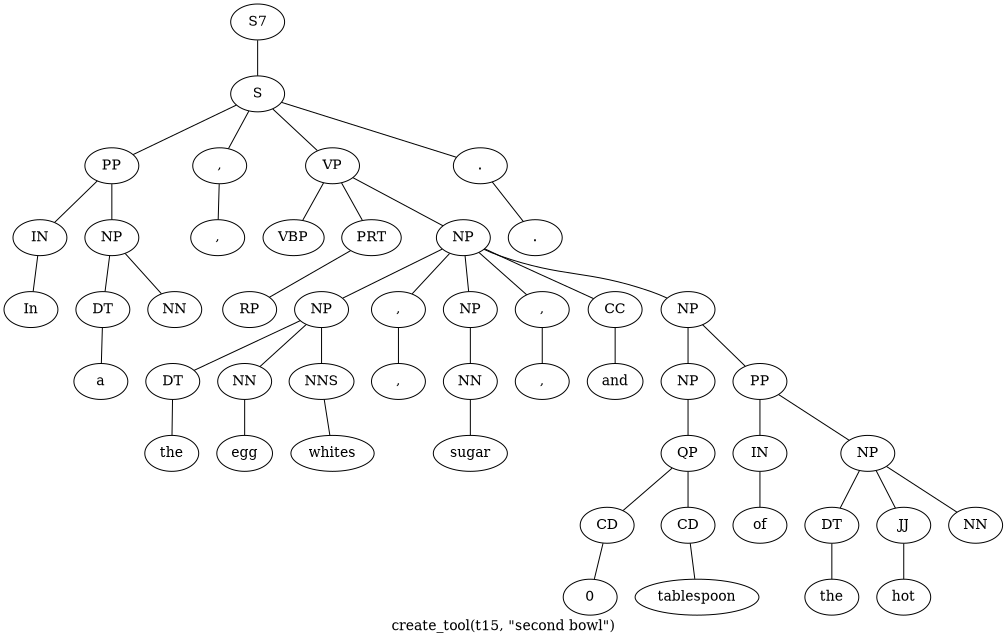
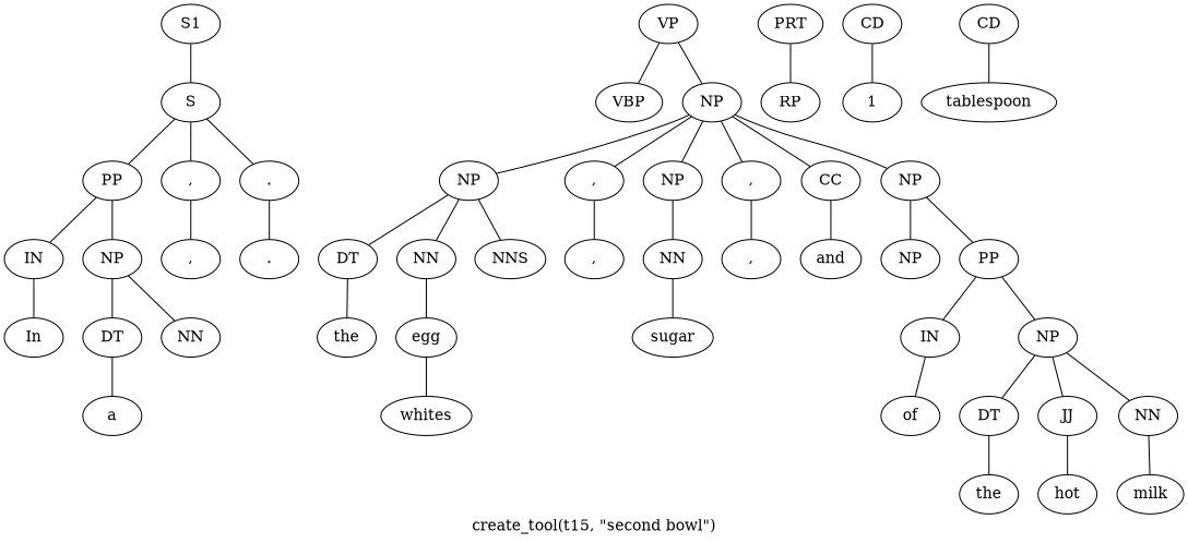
  graph {
    label="create_tool(t15, \"second bowl\")"
-   n1 [label=S7]
+   n1 [label=S1]
    n2 [label=S]
    n3 [label=PP]
    n4 [label=","]
    n5 [label=VP]
    n6 [label="."]
    n7 [label=IN]
    n8 [label=NP]
    n9 [label=","]
    n10 [label=VBP]
    n11 [label=PRT]
    n12 [label=NP]
    n13 [label="."]
    n14 [label=In]
    n15 [label=DT]
    n16 [label=NN]
    n17 [label=a]
    n18 [label=RP]
    n19 [label=NP]
    n20 [label=","]
    n21 [label=NP]
    n22 [label=","]
    n23 [label=CC]
    n24 [label=NP]
    n25 [label=DT]
    n26 [label=NN]
    n27 [label=NNS]
    n28 [label=","]
    n29 [label=NN]
    n30 [label=","]
    n31 [label=and]
    n32 [label=NP]
    n33 [label=PP]
    n34 [label=the]
    n35 [label=egg]
    n36 [label=whites]
    n37 [label=sugar]
-   n38 [label=QP]
    n39 [label=IN]
    n40 [label=NP]
    n41 [label=CD]
    n42 [label=CD]
-   n43 [label=0]
+   n43 [label=1]
    n44 [label=tablespoon]
    n45 [label=of]
    n46 [label=DT]
    n47 [label=JJ]
    n48 [label=NN]
    n49 [label=the]
    n50 [label=hot]
+   n51 [label=milk]
    n1 -- n2
    n2 -- n3
    n2 -- n4
-   n2 -- n5
    n2 -- n6
    n3 -- n7
    n3 -- n8
    n4 -- n9
    n5 -- n10
-   n5 -- n11
    n5 -- n12
    n6 -- n13
    n7 -- n14
    n8 -- n15
    n8 -- n16
    n11 -- n18
    n12 -- n19
    n12 -- n20
    n12 -- n21
    n12 -- n22
    n12 -- n23
    n12 -- n24
    n15 -- n17
    n19 -- n25
    n19 -- n26
    n19 -- n27
    n20 -- n28
    n21 -- n29
    n22 -- n30
    n23 -- n31
    n24 -- n32
    n24 -- n33
    n25 -- n34
    n26 -- n35
-   n27 -- n36
+   n35 -- n36
    n29 -- n37
-   n32 -- n38
    n33 -- n39
    n33 -- n40
-   n38 -- n41
-   n38 -- n42
    n39 -- n45
    n40 -- n46
    n40 -- n47
    n40 -- n48
    n41 -- n43
    n42 -- n44
    n46 -- n49
    n47 -- n50
+   n48 -- n51
  }
